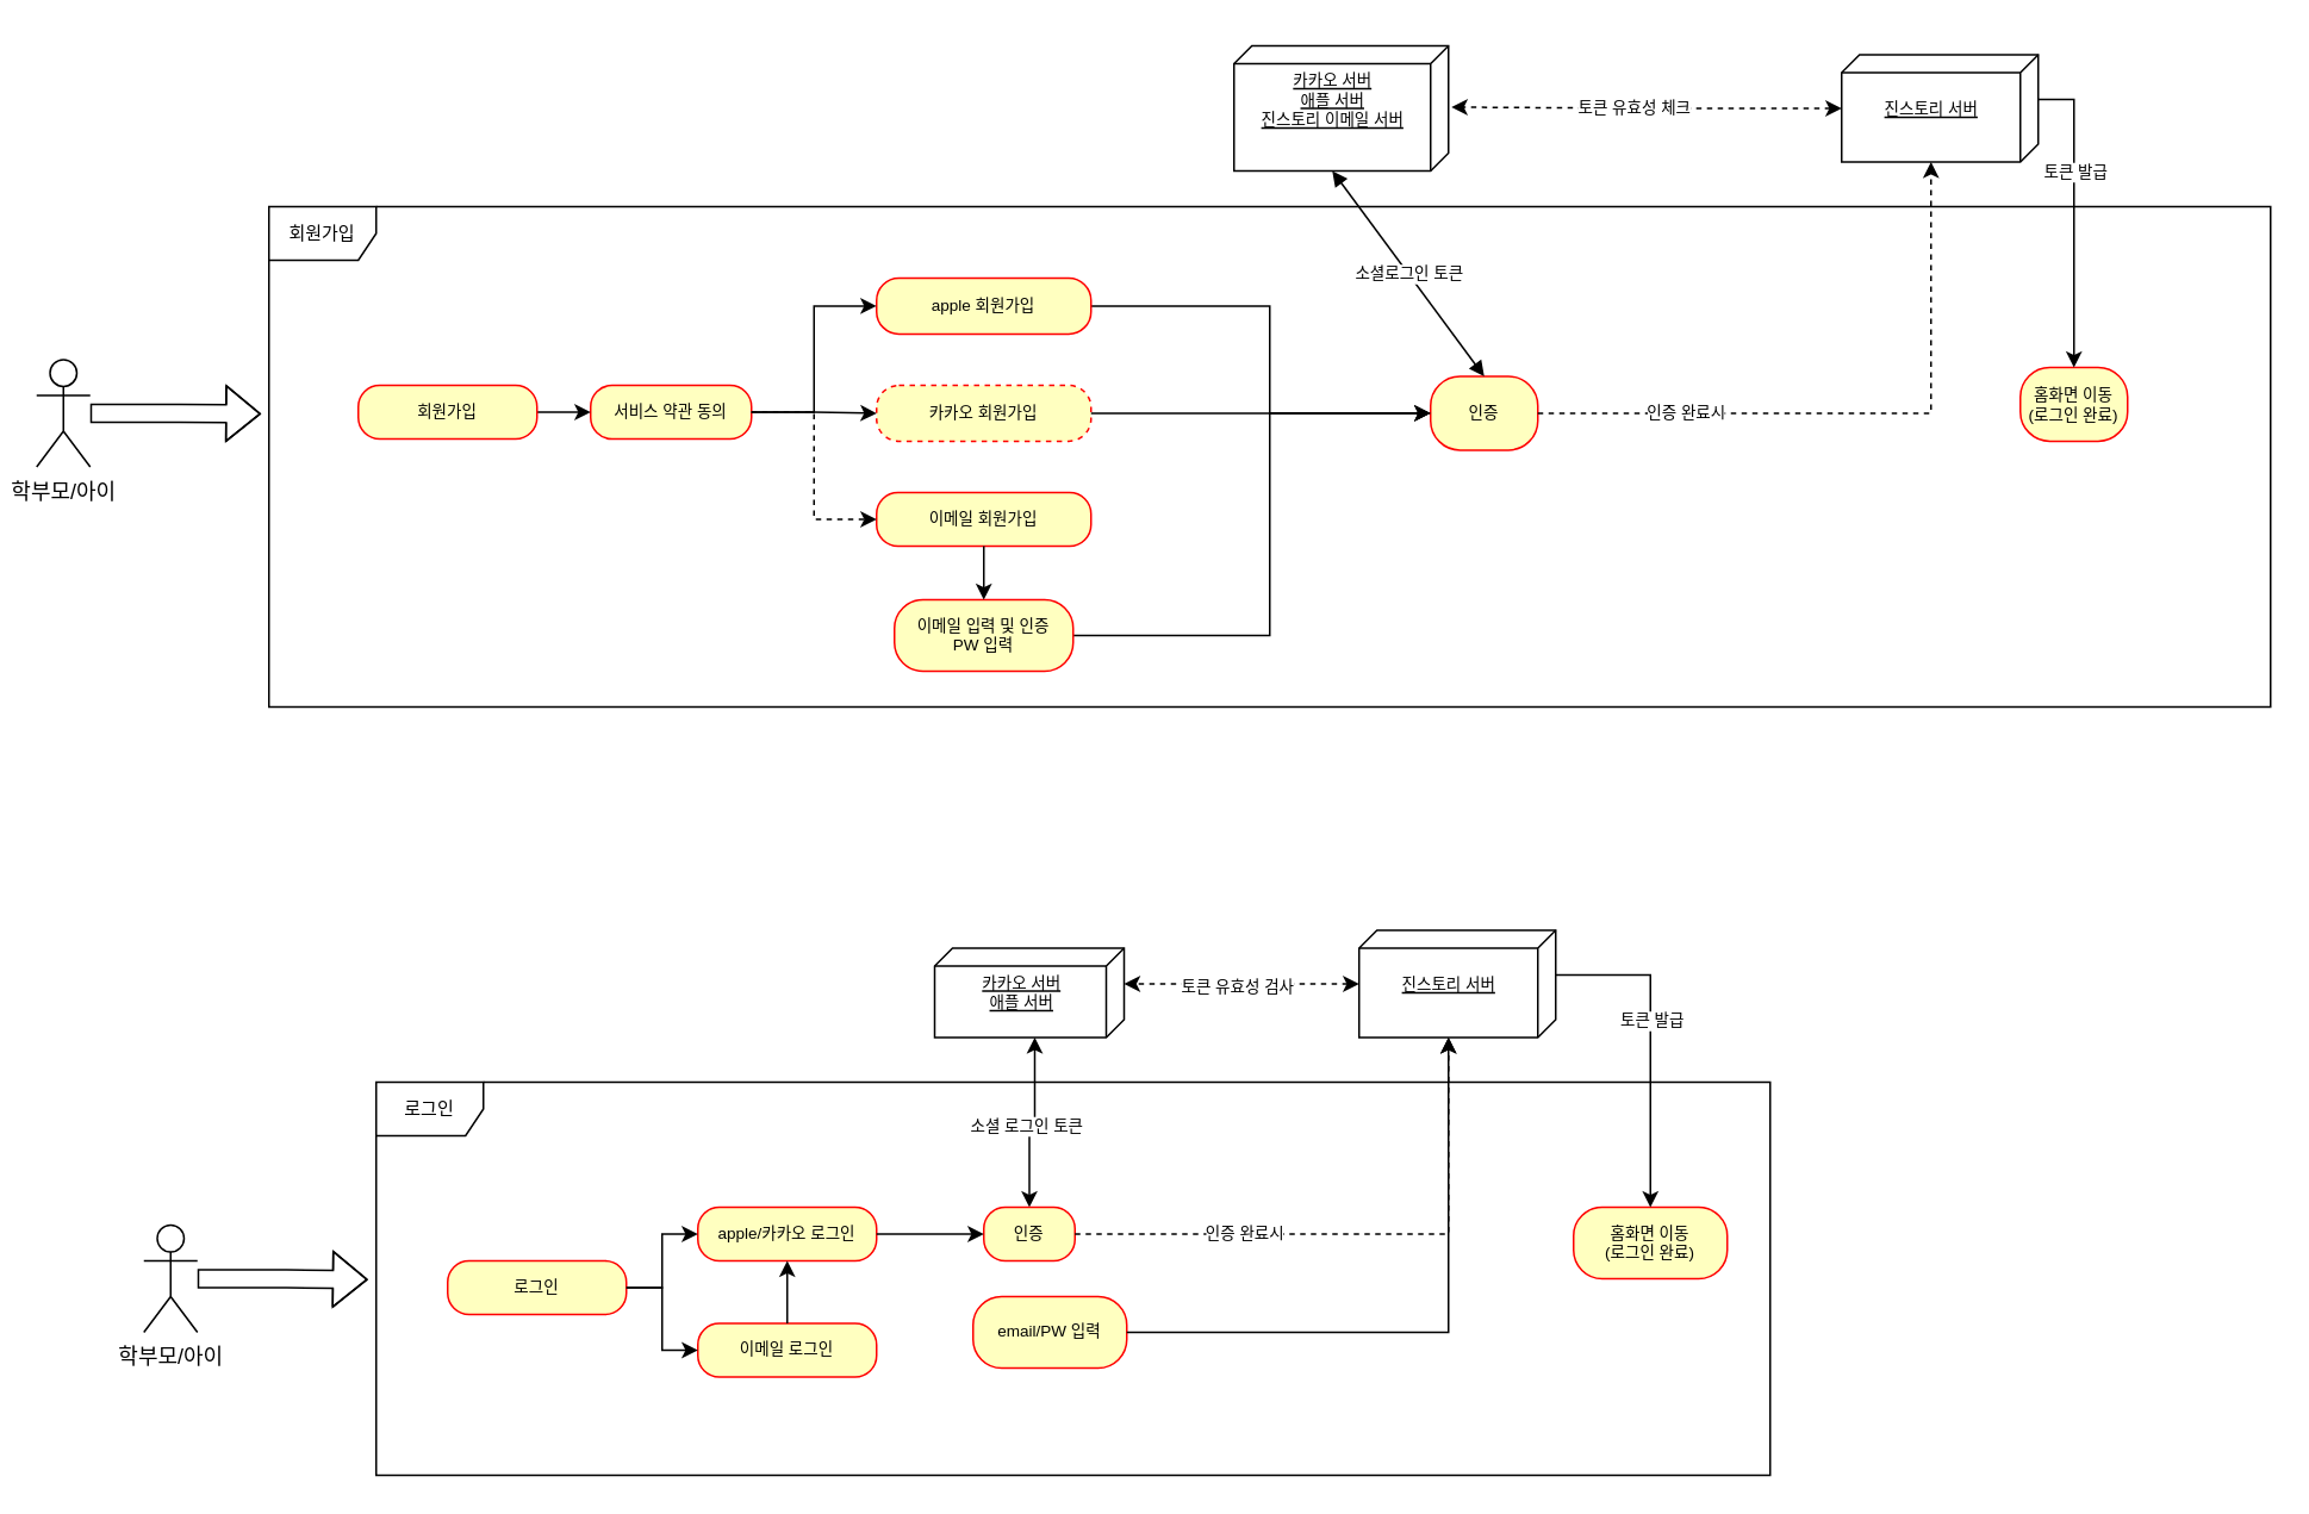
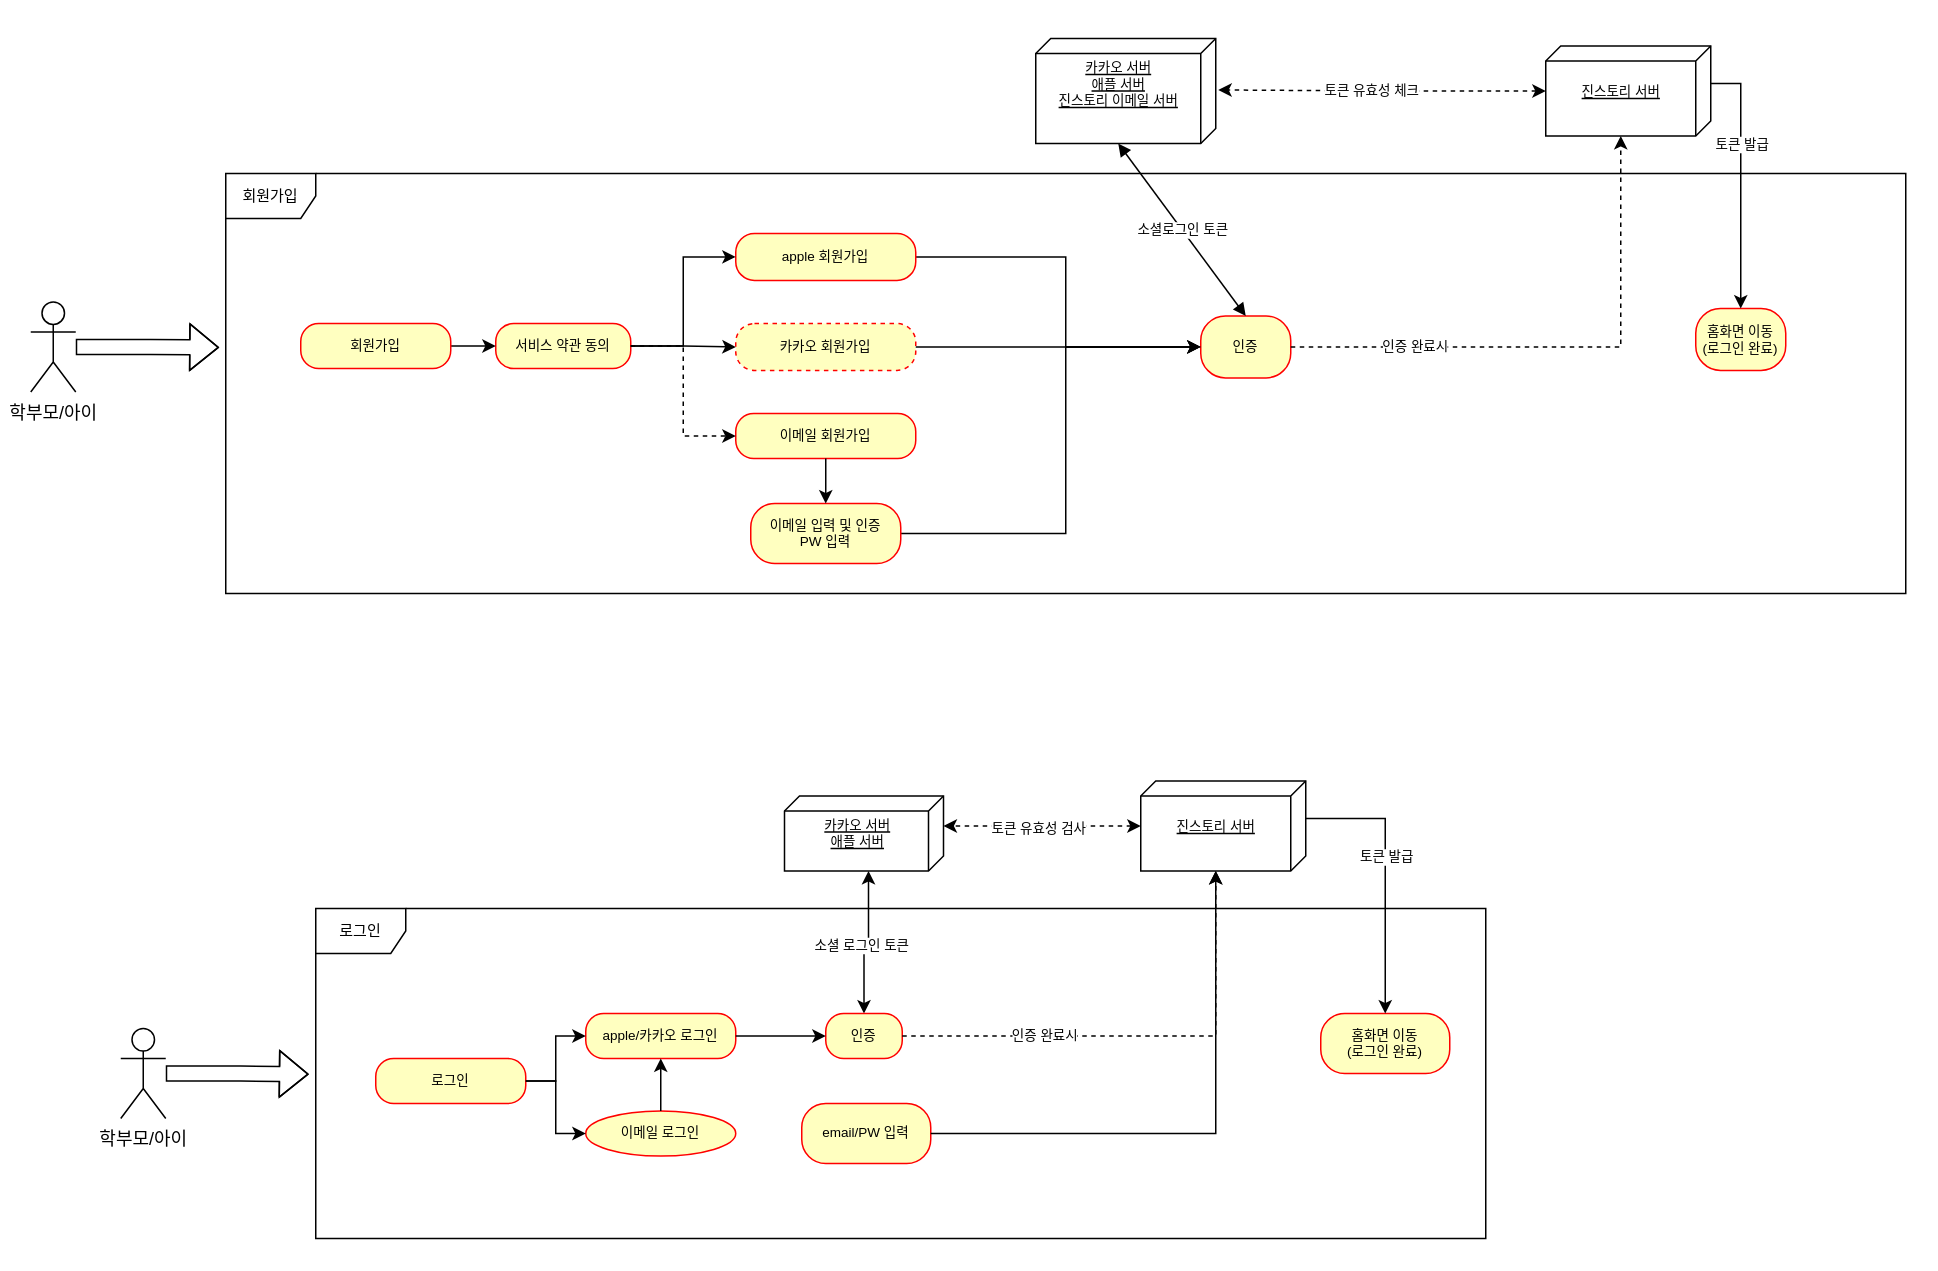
  <mxCell id="0" />
  <mxCell id="1" parent="0" />
  <mxCell id="2" value="" style="group" vertex="1" connectable="0" parent="1"><mxGeometry x="20" y="20" width="1250" height="375" as="geometry" /></mxCell>
  <mxCell id="3" value="학부모/아이" style="shape=umlActor;verticalLabelPosition=bottom;verticalAlign=top;html=1;outlineConnect=0;" vertex="1" parent="2"><mxGeometry y="180.63" width="30" height="60" as="geometry" /></mxCell>
  <mxCell id="4" value="&lt;font size=&quot;1&quot;&gt;회원가입&lt;/font&gt;" style="shape=umlFrame;whiteSpace=wrap;html=1;" vertex="1" parent="2"><mxGeometry x="130" y="95" width="1120" height="280" as="geometry" /></mxCell>
  <mxCell id="5" style="edgeStyle=orthogonalEdgeStyle;rounded=0;orthogonalLoop=1;jettySize=auto;html=1;entryX=-0.004;entryY=0.414;entryDx=0;entryDy=0;fontSize=9;shape=flexArrow;entryPerimeter=0;" edge="1" parent="2" source="3" target="4"><mxGeometry relative="1" as="geometry" /></mxCell>
  <mxCell id="6" value="서비스 약관 동의" style="rounded=1;whiteSpace=wrap;html=1;arcSize=40;fontColor=#000000;fillColor=#ffffc0;strokeColor=#ff0000;fontSize=9;" vertex="1" parent="2"><mxGeometry x="310" y="195" width="90" height="30" as="geometry" /></mxCell>
  <mxCell id="7" style="edgeStyle=orthogonalEdgeStyle;rounded=0;orthogonalLoop=1;jettySize=auto;html=1;fontSize=9;" edge="1" parent="2" source="8" target="6"><mxGeometry relative="1" as="geometry" /></mxCell>
  <mxCell id="8" value="회원가입" style="rounded=1;whiteSpace=wrap;html=1;arcSize=40;fontColor=#000000;fillColor=#ffffc0;strokeColor=#ff0000;fontSize=9;" vertex="1" parent="2"><mxGeometry x="180" y="195" width="100" height="30" as="geometry" /></mxCell>
  <mxCell id="9" value="카카오 회원가입" style="whiteSpace=wrap;html=1;fontSize=9;fillColor=#ffffc0;strokeColor=#ff0000;fontColor=#000000;rounded=1;arcSize=40;dashed=1;" vertex="1" parent="2"><mxGeometry x="470" y="195" width="120" height="31.25" as="geometry" /></mxCell>
  <mxCell id="10" value="" style="edgeStyle=orthogonalEdgeStyle;rounded=0;orthogonalLoop=1;jettySize=auto;html=1;fontSize=9;" edge="1" parent="2" source="6" target="9"><mxGeometry relative="1" as="geometry" /></mxCell>
  <mxCell id="11" value="이메일 회원가입" style="whiteSpace=wrap;html=1;fontSize=9;fillColor=#ffffc0;strokeColor=#ff0000;fontColor=#000000;rounded=1;arcSize=40;" vertex="1" parent="2"><mxGeometry x="470" y="255" width="120" height="30" as="geometry" /></mxCell>
  <mxCell id="12" style="edgeStyle=orthogonalEdgeStyle;rounded=0;orthogonalLoop=1;jettySize=auto;html=1;exitX=1;exitY=0.5;exitDx=0;exitDy=0;entryX=0;entryY=0.5;entryDx=0;entryDy=0;fontSize=9;dashed=1;" edge="1" parent="2" source="6" target="11"><mxGeometry relative="1" as="geometry" /></mxCell>
  <mxCell id="13" value="인증" style="rounded=1;whiteSpace=wrap;html=1;arcSize=40;fontColor=#000000;fillColor=#ffffc0;strokeColor=#ff0000;fontSize=9;" vertex="1" parent="2"><mxGeometry x="780" y="190" width="60" height="41.25" as="geometry" /></mxCell>
  <mxCell id="14" style="edgeStyle=orthogonalEdgeStyle;rounded=0;orthogonalLoop=1;jettySize=auto;html=1;entryX=0;entryY=0.5;entryDx=0;entryDy=0;fontSize=9;" edge="1" parent="2" source="9" target="13"><mxGeometry relative="1" as="geometry"><Array as="points"><mxPoint x="730" y="211" /><mxPoint x="730" y="211" /></Array></mxGeometry></mxCell>
  <mxCell id="15" style="edgeStyle=orthogonalEdgeStyle;rounded=0;orthogonalLoop=1;jettySize=auto;html=1;entryX=0;entryY=0.5;entryDx=0;entryDy=0;fontSize=9;" edge="1" parent="2" source="16" target="13"><mxGeometry relative="1" as="geometry"><Array as="points"><mxPoint x="690" y="335" /><mxPoint x="690" y="211" /></Array></mxGeometry></mxCell>
  <mxCell id="16" value="이메일 입력 및 인증&lt;br&gt;PW 입력" style="rounded=1;whiteSpace=wrap;html=1;arcSize=40;fontColor=#000000;fillColor=#ffffc0;strokeColor=#ff0000;fontSize=9;" vertex="1" parent="2"><mxGeometry x="480" y="315" width="100" height="40" as="geometry" /></mxCell>
  <mxCell id="17" style="edgeStyle=orthogonalEdgeStyle;rounded=0;orthogonalLoop=1;jettySize=auto;html=1;fontSize=9;" edge="1" parent="2" source="11" target="16"><mxGeometry relative="1" as="geometry" /></mxCell>
  <mxCell id="18" style="edgeStyle=orthogonalEdgeStyle;rounded=0;orthogonalLoop=1;jettySize=auto;html=1;entryX=0;entryY=0.5;entryDx=0;entryDy=0;fontSize=9;" edge="1" parent="2" source="19" target="13"><mxGeometry relative="1" as="geometry"><Array as="points"><mxPoint x="690" y="151" /><mxPoint x="690" y="211" /></Array></mxGeometry></mxCell>
  <mxCell id="19" value="apple 회원가입" style="whiteSpace=wrap;html=1;fontSize=9;fillColor=#ffffc0;strokeColor=#ff0000;fontColor=#000000;rounded=1;arcSize=40;" vertex="1" parent="2"><mxGeometry x="470" y="135" width="120" height="31.25" as="geometry" /></mxCell>
  <mxCell id="20" style="edgeStyle=orthogonalEdgeStyle;rounded=0;orthogonalLoop=1;jettySize=auto;html=1;entryX=0;entryY=0.5;entryDx=0;entryDy=0;fontSize=9;" edge="1" parent="2" source="6" target="19"><mxGeometry relative="1" as="geometry" /></mxCell>
  <mxCell id="21" value="&lt;blockquote style=&quot;margin: 0 0 0 40px; border: none; padding: 0px;&quot;&gt;&lt;/blockquote&gt;&lt;span style=&quot;background-color: initial;&quot;&gt;카카오 서버&lt;/span&gt;&lt;br&gt;&lt;blockquote style=&quot;margin: 0 0 0 40px; border: none; padding: 0px;&quot;&gt;&lt;/blockquote&gt;&lt;span style=&quot;background-color: initial;&quot;&gt;애플 서버&lt;/span&gt;&lt;br&gt;&lt;div style=&quot;&quot;&gt;&lt;span style=&quot;background-color: initial;&quot;&gt;진스토리 이메일 서버&lt;/span&gt;&lt;/div&gt;" style="verticalAlign=top;align=center;spacingTop=8;spacingLeft=2;spacingRight=12;shape=cube;size=10;direction=south;fontStyle=4;html=1;fontSize=9;" vertex="1" parent="2"><mxGeometry x="670" y="5" width="120" height="70" as="geometry" /></mxCell>
  <mxCell id="22" value="" style="edgeStyle=orthogonalEdgeStyle;rounded=0;orthogonalLoop=1;jettySize=auto;html=1;fontSize=9;startArrow=classic;startFill=1;entryX=0.49;entryY=-0.014;entryDx=0;entryDy=0;entryPerimeter=0;dashed=1;" edge="1" parent="2" source="24" target="21"><mxGeometry relative="1" as="geometry" /></mxCell>
  <mxCell id="23" value="토큰 유효성 체크" style="edgeLabel;html=1;align=center;verticalAlign=middle;resizable=0;points=[];fontSize=9;" vertex="1" connectable="0" parent="22"><mxGeometry x="0.066" relative="1" as="geometry"><mxPoint as="offset" /></mxGeometry></mxCell>
  <mxCell id="24" value="&lt;br&gt;진스토리 서버" style="verticalAlign=top;align=center;spacingTop=8;spacingLeft=2;spacingRight=12;shape=cube;size=10;direction=south;fontStyle=4;html=1;fontSize=9;" vertex="1" parent="2"><mxGeometry x="1010" y="10" width="110" height="60" as="geometry" /></mxCell>
  <mxCell id="25" style="edgeStyle=orthogonalEdgeStyle;rounded=0;orthogonalLoop=1;jettySize=auto;html=1;entryX=0;entryY=0;entryDx=60.0;entryDy=60;entryPerimeter=0;fontSize=9;dashed=1;" edge="1" parent="2" source="13" target="24"><mxGeometry relative="1" as="geometry" /></mxCell>
  <mxCell id="26" value="인증 완료시" style="edgeLabel;html=1;align=center;verticalAlign=middle;resizable=0;points=[];fontSize=9;" vertex="1" connectable="0" parent="25"><mxGeometry x="-0.547" relative="1" as="geometry"><mxPoint as="offset" /></mxGeometry></mxCell>
  <mxCell id="27" value="소셜로그인 토큰" style="endArrow=block;startArrow=block;endFill=1;startFill=1;html=1;rounded=0;fontSize=9;entryX=0.5;entryY=0;entryDx=0;entryDy=0;exitX=0;exitY=0;exitDx=70;exitDy=65;exitPerimeter=0;" edge="1" parent="2" source="21" target="13"><mxGeometry width="160" relative="1" as="geometry"><mxPoint x="820" y="85" as="sourcePoint" /><mxPoint x="900" y="185" as="targetPoint" /></mxGeometry></mxCell>
  <mxCell id="28" value="홈화면 이동&lt;br&gt;(로그인 완료)" style="rounded=1;whiteSpace=wrap;html=1;arcSize=40;fontColor=#000000;fillColor=#ffffc0;strokeColor=#ff0000;fontSize=9;" vertex="1" parent="2"><mxGeometry x="1110" y="185" width="60" height="41.25" as="geometry" /></mxCell>
  <mxCell id="29" style="edgeStyle=orthogonalEdgeStyle;rounded=0;orthogonalLoop=1;jettySize=auto;html=1;entryX=0.5;entryY=0;entryDx=0;entryDy=0;fontSize=9;exitX=0;exitY=0;exitDx=25;exitDy=0;exitPerimeter=0;" edge="1" parent="2" source="24" target="28"><mxGeometry relative="1" as="geometry" /></mxCell>
  <mxCell id="30" value="토큰 발급" style="edgeLabel;html=1;align=center;verticalAlign=middle;resizable=0;points=[];fontSize=9;" vertex="1" connectable="0" parent="29"><mxGeometry x="0.12" y="1" relative="1" as="geometry"><mxPoint x="-1" y="-35" as="offset" /></mxGeometry></mxCell>
  <mxCell id="31" value="" style="group" vertex="1" connectable="0" parent="1"><mxGeometry x="80" y="525" width="910" height="300" as="geometry" /></mxCell>
  <mxCell id="32" value="&lt;font size=&quot;1&quot;&gt;로그인&lt;/font&gt;" style="shape=umlFrame;whiteSpace=wrap;html=1;" vertex="1" parent="31"><mxGeometry x="130" y="80" width="780" height="220" as="geometry" /></mxCell>
  <mxCell id="33" style="edgeStyle=orthogonalEdgeStyle;rounded=0;orthogonalLoop=1;jettySize=auto;html=1;entryX=-0.006;entryY=0.502;entryDx=0;entryDy=0;entryPerimeter=0;fontSize=9;startArrow=none;startFill=0;shape=flexArrow;" edge="1" parent="31" source="34" target="32"><mxGeometry relative="1" as="geometry" /></mxCell>
  <mxCell id="34" value="학부모/아이" style="shape=umlActor;verticalLabelPosition=bottom;verticalAlign=top;html=1;outlineConnect=0;" vertex="1" parent="31"><mxGeometry y="160" width="30" height="60" as="geometry" /></mxCell>
  <mxCell id="35" value="로그인" style="rounded=1;whiteSpace=wrap;html=1;arcSize=40;fontColor=#000000;fillColor=#ffffc0;strokeColor=#ff0000;fontSize=9;" vertex="1" parent="31"><mxGeometry x="170" y="180" width="100" height="30" as="geometry" /></mxCell>
  <mxCell id="36" value="apple/카카오 로그인" style="rounded=1;whiteSpace=wrap;html=1;arcSize=40;fontColor=#000000;fillColor=#ffffc0;strokeColor=#ff0000;fontSize=9;" vertex="1" parent="31"><mxGeometry x="310" y="150" width="100" height="30" as="geometry" /></mxCell>
  <mxCell id="37" style="edgeStyle=orthogonalEdgeStyle;rounded=0;orthogonalLoop=1;jettySize=auto;html=1;entryX=0;entryY=0.5;entryDx=0;entryDy=0;fontSize=9;startArrow=none;startFill=0;" edge="1" parent="31" source="35" target="36"><mxGeometry relative="1" as="geometry" /></mxCell>
- <mxCell id="38" value="이메일 로그인" style="rounded=1;whiteSpace=wrap;html=1;arcSize=40;fontColor=#000000;fillColor=#ffffc0;strokeColor=#ff0000;fontSize=9;" vertex="1" parent="31"><mxGeometry x="310" y="215" width="100" height="30" as="geometry" /></mxCell>
+ <mxCell id="38" value="이메일 로그인" style="ellipse;whiteSpace=wrap;html=1;arcSize=40;fontColor=#000000;fillColor=#ffffc0;strokeColor=#ff0000;fontSize=9;" vertex="1" parent="31"><mxGeometry x="310" y="215" width="100" height="30" as="geometry" /></mxCell>
  <mxCell id="39" style="edgeStyle=orthogonalEdgeStyle;rounded=0;orthogonalLoop=1;jettySize=auto;html=1;entryX=0;entryY=0.5;entryDx=0;entryDy=0;fontSize=9;startArrow=none;startFill=0;" edge="1" parent="31" source="35" target="38"><mxGeometry relative="1" as="geometry" /></mxCell>
  <mxCell id="40" value="&lt;blockquote style=&quot;margin: 0 0 0 40px; border: none; padding: 0px;&quot;&gt;&lt;/blockquote&gt;&lt;span style=&quot;background-color: initial;&quot;&gt;카카오 서버&lt;/span&gt;&lt;br&gt;&lt;blockquote style=&quot;margin: 0 0 0 40px; border: none; padding: 0px;&quot;&gt;&lt;/blockquote&gt;&lt;span style=&quot;background-color: initial;&quot;&gt;애플 서버&lt;/span&gt;" style="verticalAlign=top;align=center;spacingTop=8;spacingLeft=2;spacingRight=12;shape=cube;size=10;direction=south;fontStyle=4;html=1;fontSize=9;" vertex="1" parent="31"><mxGeometry x="442.5" y="5" width="106" height="50" as="geometry" /></mxCell>
  <mxCell id="41" style="edgeStyle=orthogonalEdgeStyle;rounded=0;orthogonalLoop=1;jettySize=auto;html=1;entryX=0;entryY=0;entryDx=50;entryDy=50;entryPerimeter=0;fontSize=9;startArrow=classic;startFill=1;" edge="1" parent="31" source="43" target="40"><mxGeometry relative="1" as="geometry" /></mxCell>
  <mxCell id="42" value="소셜 로그인 토큰" style="edgeLabel;html=1;align=center;verticalAlign=middle;resizable=0;points=[];fontSize=9;" vertex="1" connectable="0" parent="41"><mxGeometry x="-0.032" y="1" relative="1" as="geometry"><mxPoint x="-1" y="1" as="offset" /></mxGeometry></mxCell>
  <mxCell id="43" value="인증" style="rounded=1;whiteSpace=wrap;html=1;arcSize=40;fontColor=#000000;fillColor=#ffffc0;strokeColor=#ff0000;fontSize=9;" vertex="1" parent="31"><mxGeometry x="470" y="150" width="51" height="30" as="geometry" /></mxCell>
  <mxCell id="44" style="edgeStyle=orthogonalEdgeStyle;rounded=0;orthogonalLoop=1;jettySize=auto;html=1;entryX=0;entryY=0.5;entryDx=0;entryDy=0;fontSize=9;" edge="1" parent="31" source="36" target="43"><mxGeometry relative="1" as="geometry" /></mxCell>
- <mxCell id="45" value="email/PW 입력" style="rounded=1;whiteSpace=wrap;html=1;arcSize=40;fontColor=#000000;fillColor=#ffffc0;strokeColor=#ff0000;fontSize=9;" vertex="1" parent="31"><mxGeometry x="464" y="200" width="86" height="40" as="geometry" /></mxCell>
+ <mxCell id="45" value="email/PW 입력" style="rounded=1;whiteSpace=wrap;html=1;arcSize=40;fontColor=#000000;fillColor=#ffffc0;strokeColor=#ff0000;fontSize=9;" vertex="1" parent="31"><mxGeometry x="454" y="210" width="86" height="40" as="geometry" /></mxCell>
  <mxCell id="46" style="edgeStyle=orthogonalEdgeStyle;rounded=0;orthogonalLoop=1;jettySize=auto;html=1;fontSize=9;startArrow=none;startFill=0;" edge="1" parent="31" source="38" target="36"><mxGeometry relative="1" as="geometry" /></mxCell>
  <mxCell id="47" style="edgeStyle=orthogonalEdgeStyle;rounded=0;orthogonalLoop=1;jettySize=auto;html=1;entryX=0;entryY=0;entryDx=20;entryDy=0;entryPerimeter=0;dashed=1;fontSize=9;startArrow=classic;startFill=1;" edge="1" parent="31" source="49" target="40"><mxGeometry relative="1" as="geometry" /></mxCell>
  <mxCell id="48" value="토큰 유효성 검사" style="edgeLabel;html=1;align=center;verticalAlign=middle;resizable=0;points=[];fontSize=9;" vertex="1" connectable="0" parent="47"><mxGeometry x="0.045" y="1" relative="1" as="geometry"><mxPoint as="offset" /></mxGeometry></mxCell>
  <mxCell id="49" value="&lt;br&gt;진스토리 서버" style="verticalAlign=top;align=center;spacingTop=8;spacingLeft=2;spacingRight=12;shape=cube;size=10;direction=south;fontStyle=4;html=1;fontSize=9;" vertex="1" parent="31"><mxGeometry x="680" y="-5" width="110" height="60" as="geometry" /></mxCell>
  <mxCell id="50" value="인증 완료시" style="edgeStyle=orthogonalEdgeStyle;rounded=0;orthogonalLoop=1;jettySize=auto;html=1;entryX=0;entryY=0;entryDx=60;entryDy=60;entryPerimeter=0;fontSize=9;startArrow=none;startFill=0;dashed=1;" edge="1" parent="31" source="43" target="49"><mxGeometry x="-0.402" relative="1" as="geometry"><mxPoint as="offset" /></mxGeometry></mxCell>
  <mxCell id="51" style="edgeStyle=orthogonalEdgeStyle;rounded=0;orthogonalLoop=1;jettySize=auto;html=1;entryX=0;entryY=0;entryDx=60;entryDy=60;entryPerimeter=0;fontSize=9;startArrow=none;startFill=0;" edge="1" parent="31" source="45" target="49"><mxGeometry relative="1" as="geometry" /></mxCell>
  <mxCell id="52" value="홈화면 이동&lt;br&gt;(로그인 완료)" style="rounded=1;whiteSpace=wrap;html=1;arcSize=40;fontColor=#000000;fillColor=#ffffc0;strokeColor=#ff0000;fontSize=9;" vertex="1" parent="31"><mxGeometry x="800" y="150" width="86" height="40" as="geometry" /></mxCell>
  <mxCell id="53" style="edgeStyle=orthogonalEdgeStyle;rounded=0;orthogonalLoop=1;jettySize=auto;html=1;entryX=0.5;entryY=0;entryDx=0;entryDy=0;fontSize=9;startArrow=none;startFill=0;exitX=0;exitY=0;exitDx=25;exitDy=0;exitPerimeter=0;" edge="1" parent="31" source="49" target="52"><mxGeometry relative="1" as="geometry" /></mxCell>
  <mxCell id="54" value="토큰 발급" style="edgeLabel;html=1;align=center;verticalAlign=middle;resizable=0;points=[];fontSize=9;" vertex="1" connectable="0" parent="53"><mxGeometry x="0.463" y="-1" relative="1" as="geometry"><mxPoint x="1" y="-56" as="offset" /></mxGeometry></mxCell>
